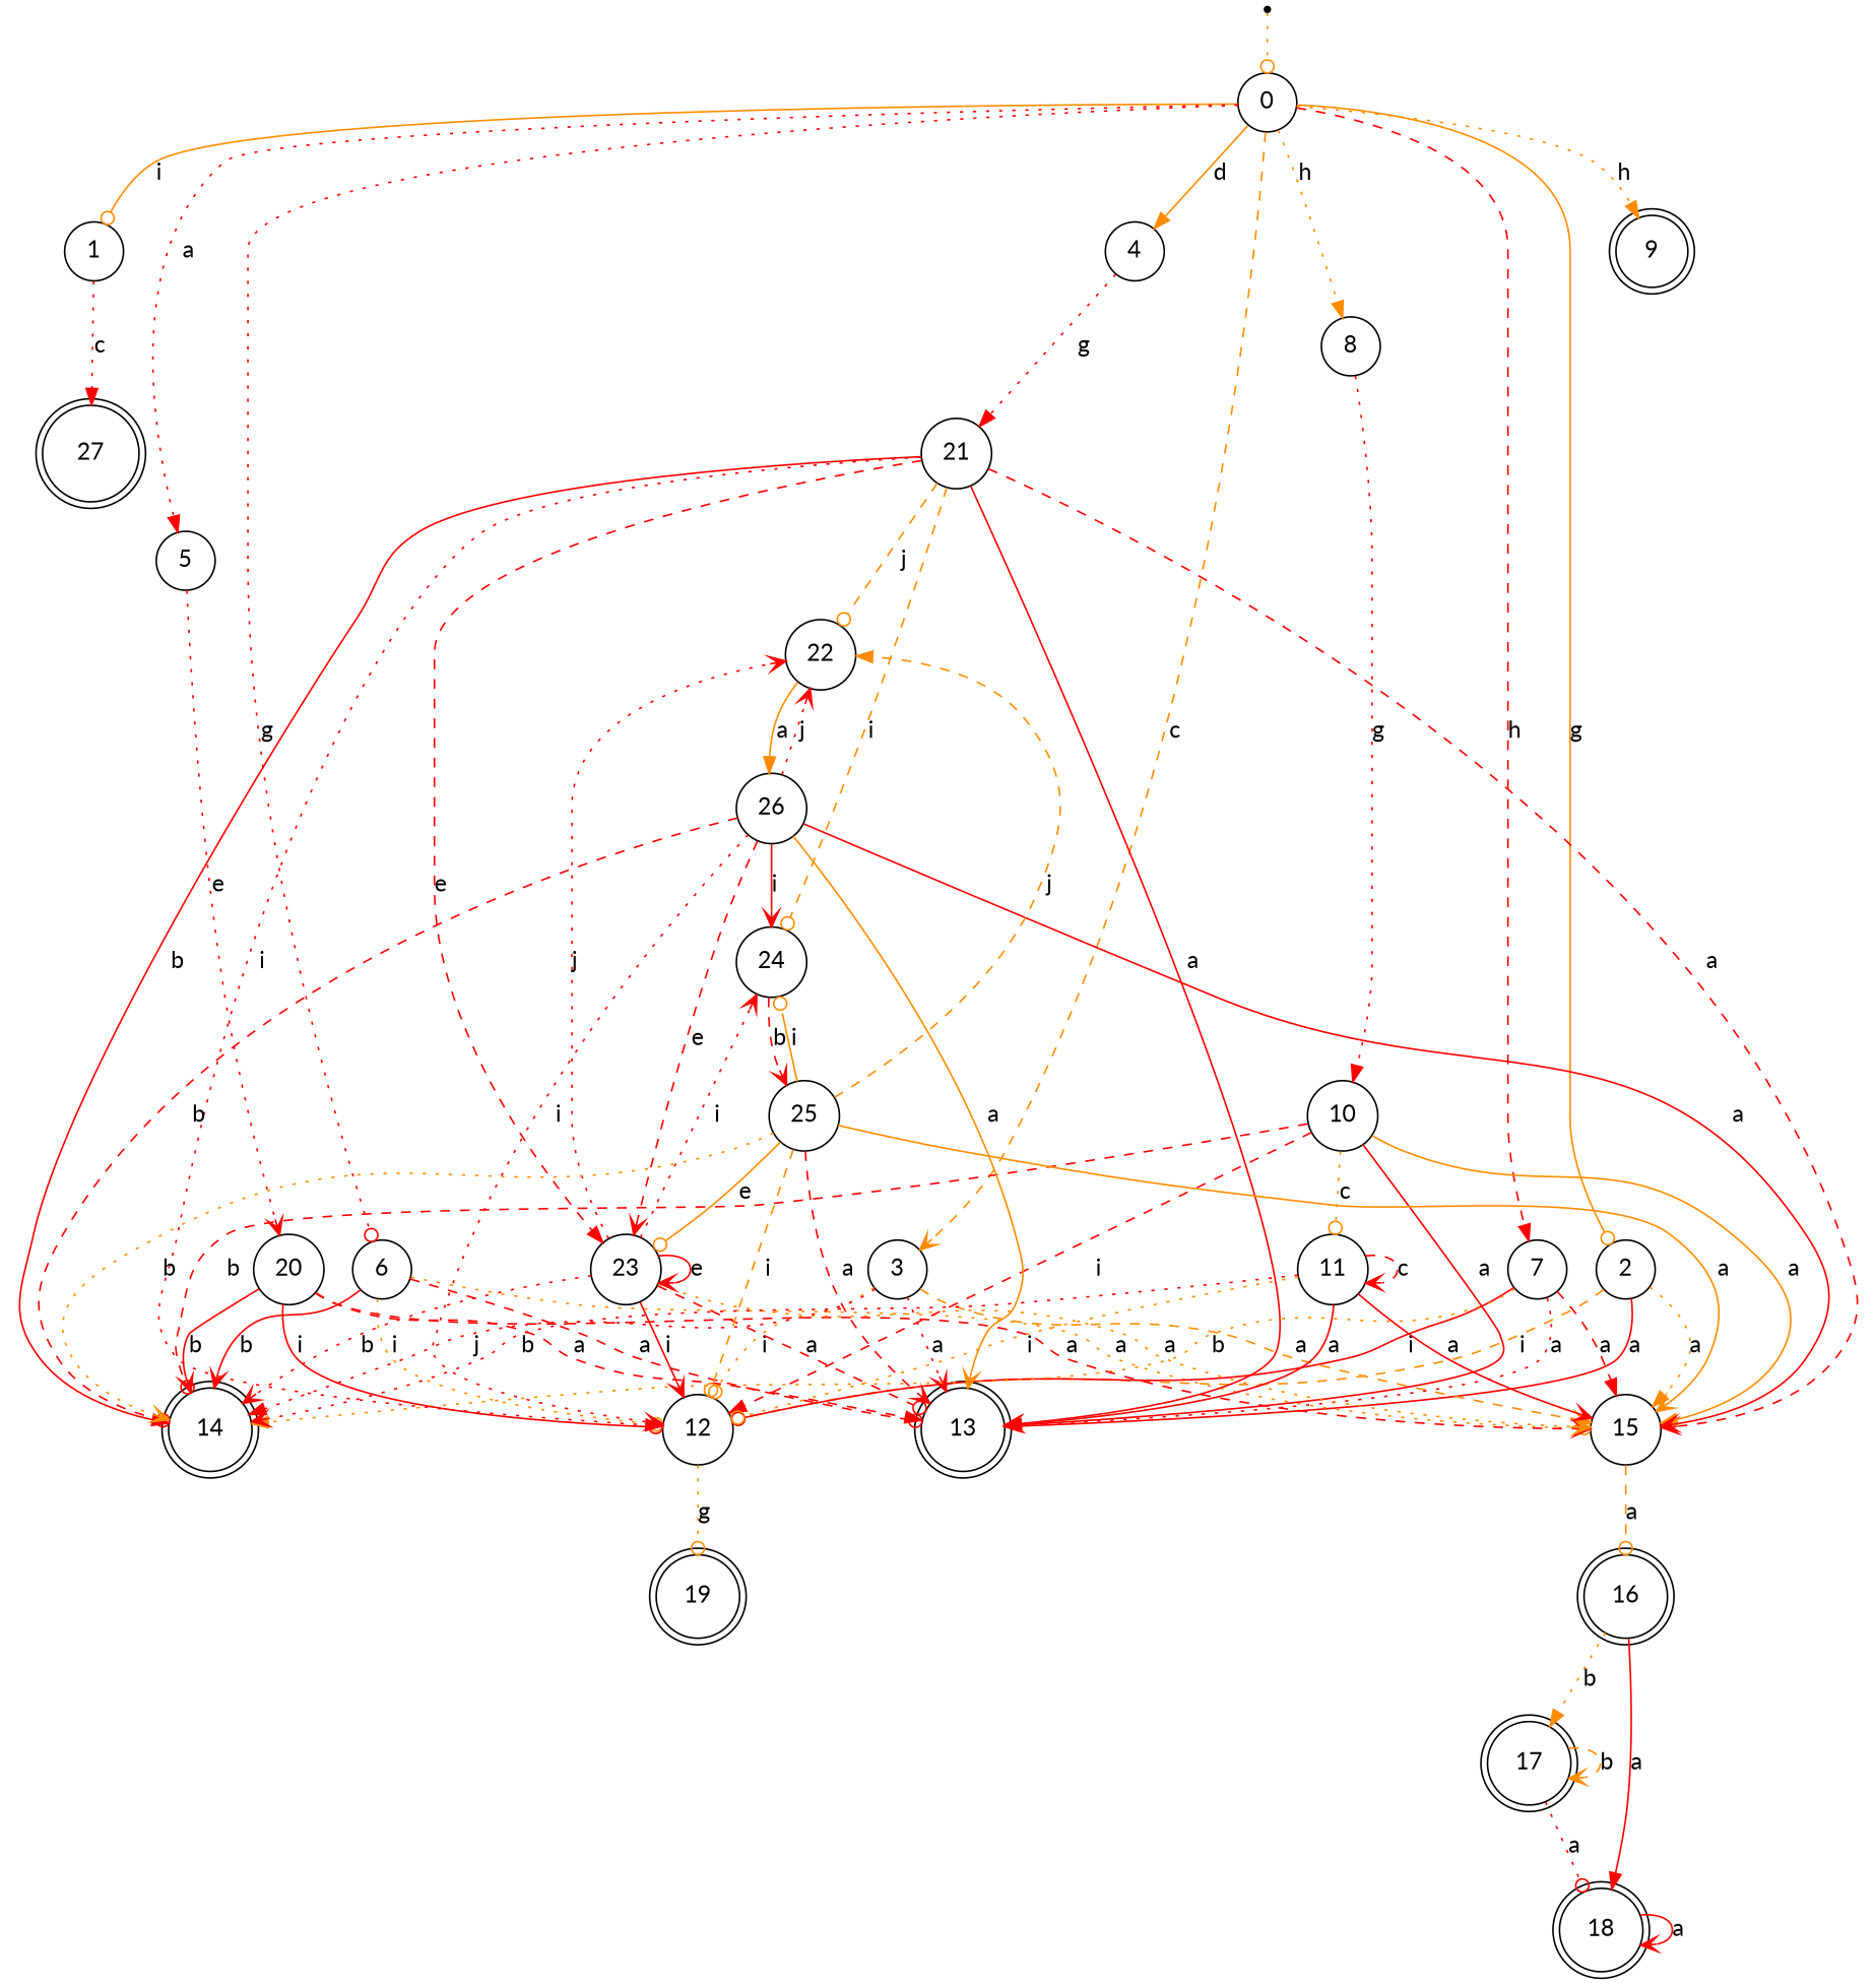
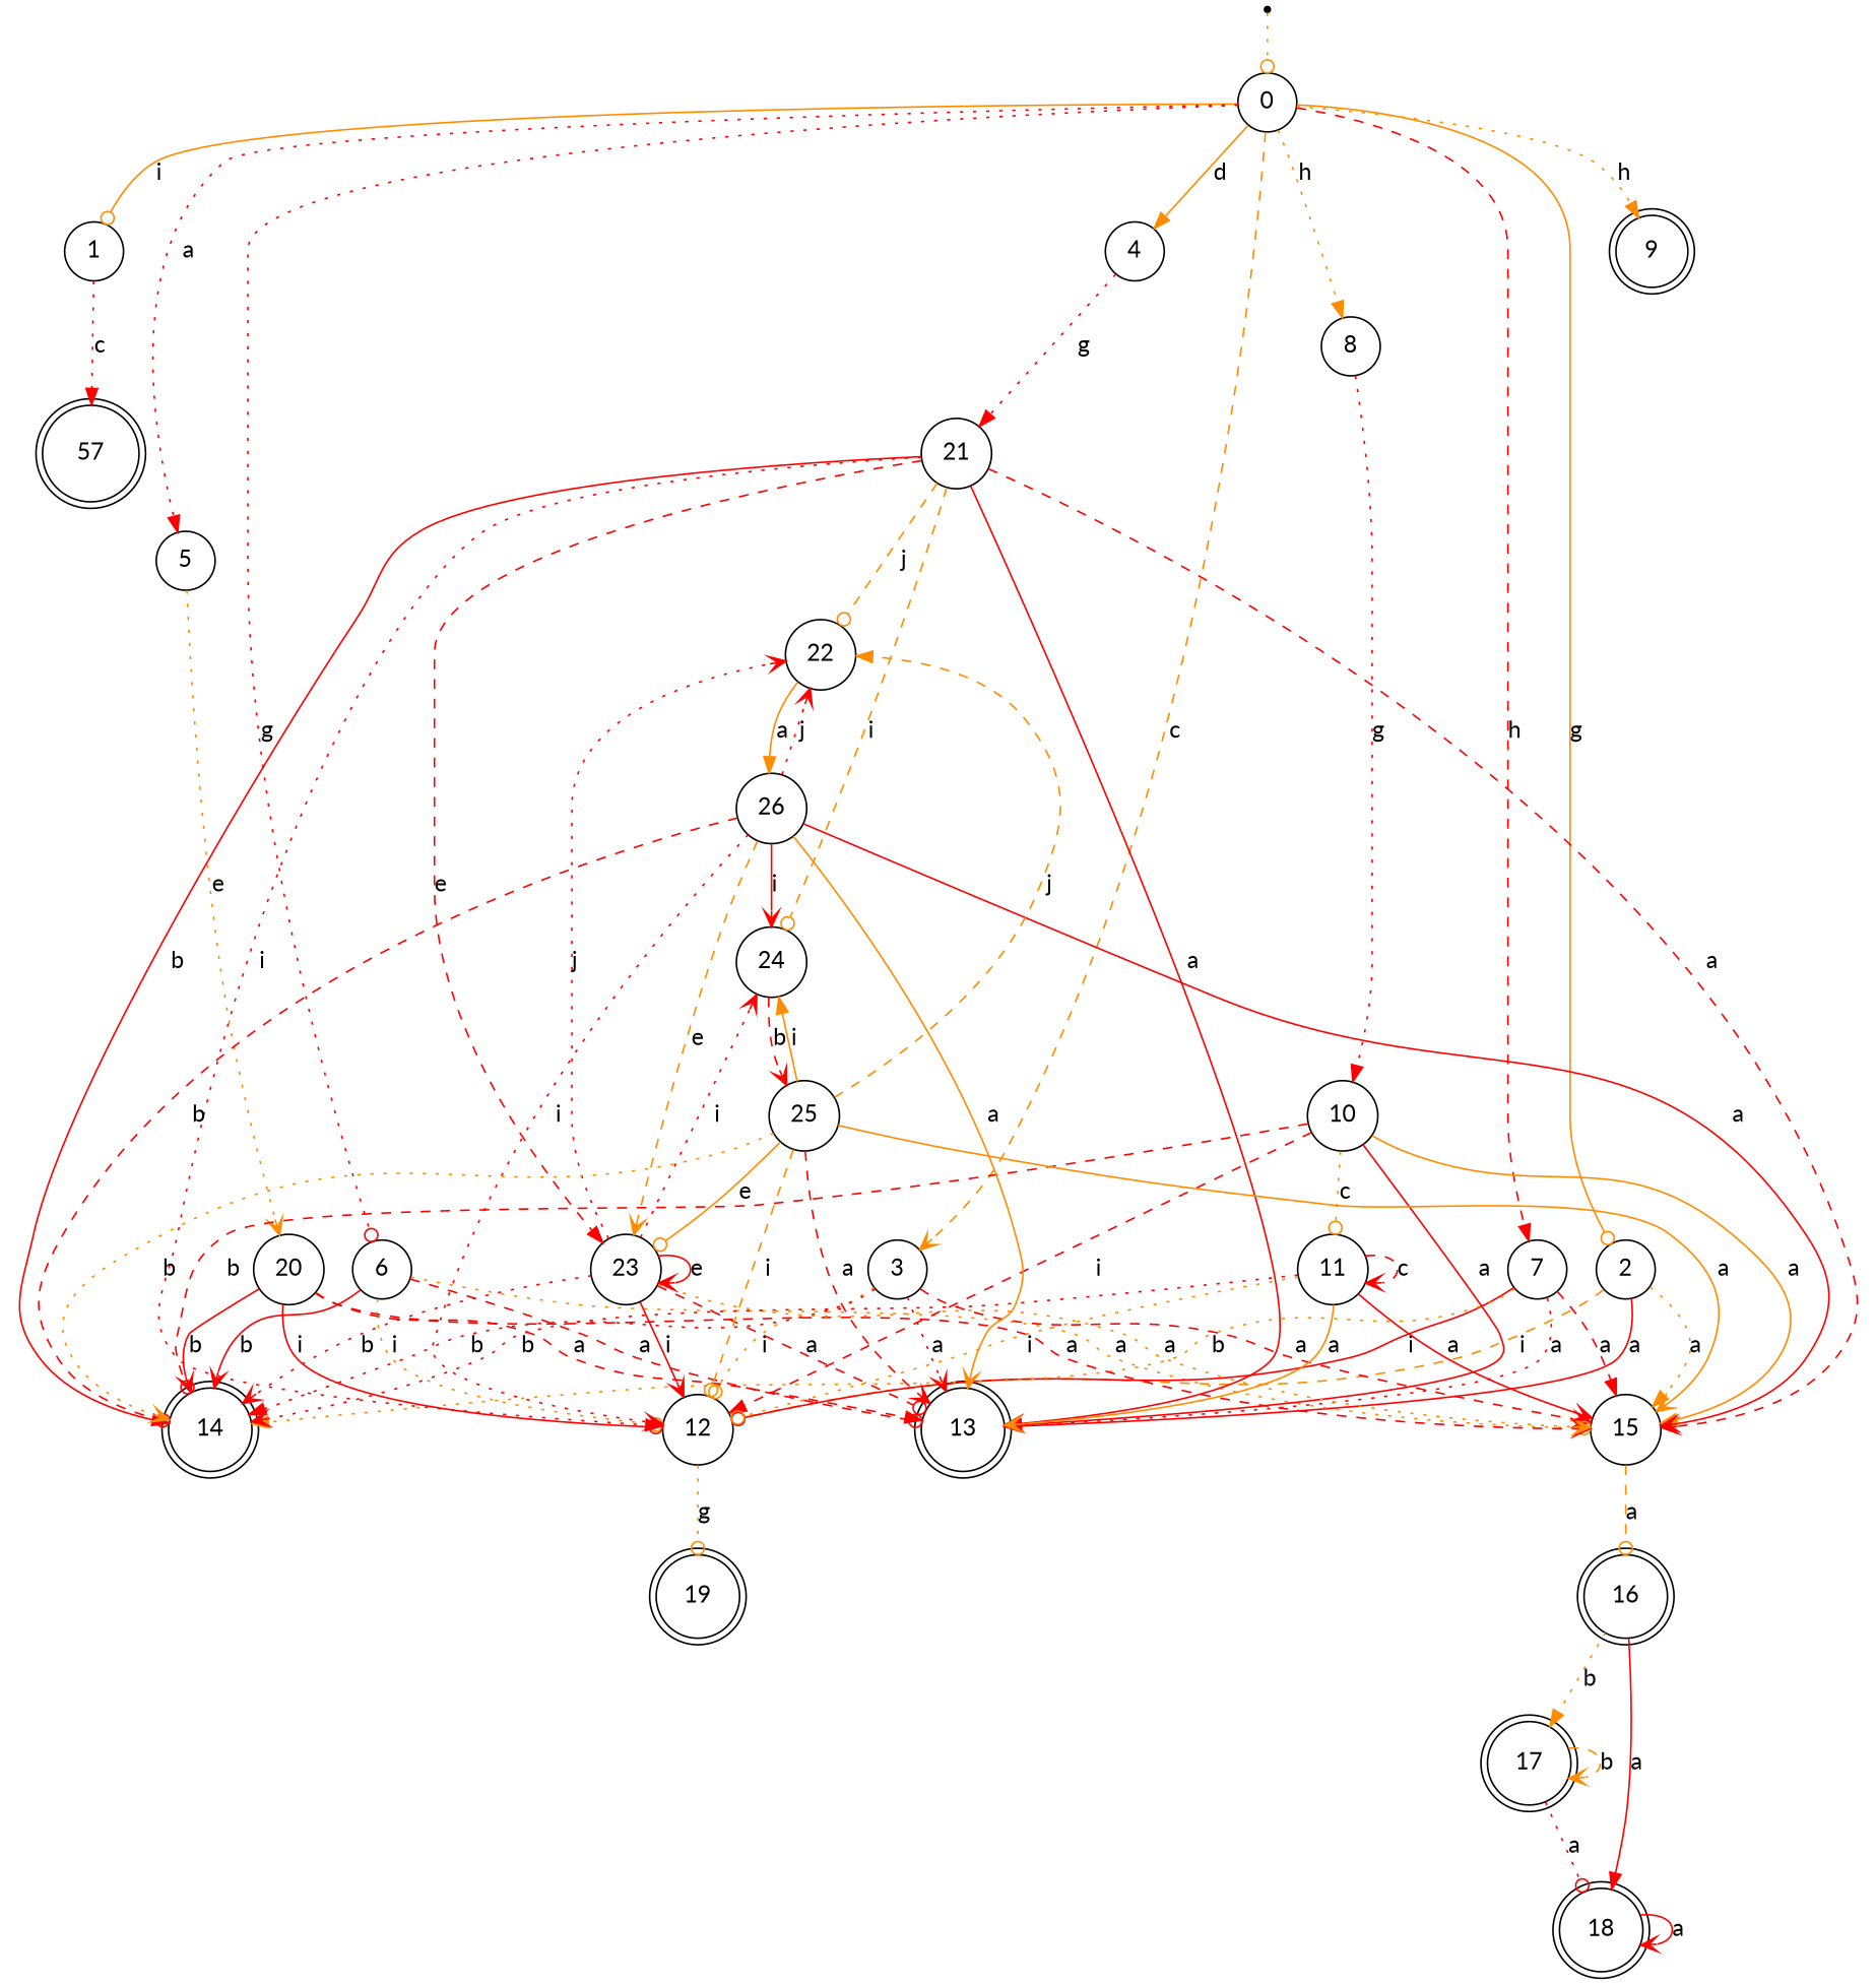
  digraph {
    fontname=Lato
    rankdir=TB
    node [fontname=Lato shape=circle]
    edge [arrowhead=vee color=red fontname=Lato style=dotted]
    dummy0 [shape=point]
    0
    1
    2
    3
    4
    5
    6
    7
    8
    9 [shape=doublecircle]
-   27 [shape=doublecircle]
+   27 [shape=doublecircle label=57]
    12
    13 [shape=doublecircle]
    15
    14 [shape=doublecircle]
    21
    20
    10
    19 [shape=doublecircle]
    16 [shape=doublecircle]
    22
    23
    24
    11
    17 [shape=doublecircle]
    18 [shape=doublecircle]
    26
    25
    dummy0 -> 0 [arrowhead=odot color=darkorange]
    0 -> 1 [arrowhead=odot color=darkorange label=i style=solid]
    0 -> 2 [arrowhead=odot color=darkorange label=g style=solid]
    0 -> 3 [color=darkorange label=c style=dashed]
    0 -> 4 [arrowhead=normal color=darkorange label=d style=solid]
    0 -> 5 [arrowhead=normal label=a]
    0 -> 6 [arrowhead=odot label=g]
    0 -> 7 [arrowhead=normal label=h style=dashed]
    0 -> 8 [arrowhead=normal color=darkorange label=h]
    0 -> 9 [arrowhead=normal color=darkorange label=h]
    1 -> 27 [arrowhead=normal label=c]
    2 -> 12 [arrowhead=odot color=darkorange label=i style=dashed]
    2 -> 13 [arrowhead=normal label=a style=solid]
    2 -> 15 [arrowhead=normal color=darkorange label=a]
    3 -> 12 [arrowhead=odot color=darkorange label=i]
    3 -> 13 [label=a]
-   3 -> 15 [color=darkorange label=a style=dashed]
-   3 -> 14 [arrowhead=normal label=j]
+   3 -> 15 [label=a style=dashed]
+   3 -> 14 [arrowhead=normal label=b]
    4 -> 21 [arrowhead=normal label=g]
-   5 -> 20 [label=e]
+   5 -> 20 [color=darkorange label=e]
    6 -> 12 [arrowhead=odot color=darkorange label=i]
    6 -> 13 [arrowhead=odot label=a style=dashed]
    6 -> 15 [arrowhead=odot color=darkorange label=a]
    6 -> 14 [label=b style=solid]
    7 -> 12 [arrowhead=odot label=i style=solid]
    7 -> 13 [arrowhead=normal label=a]
    7 -> 15 [arrowhead=normal label=a style=dashed]
    7 -> 14 [arrowhead=normal color=darkorange label=b]
    8 -> 10 [arrowhead=normal label=g]
    12 -> 19 [arrowhead=odot color=darkorange label=g]
    15 -> 16 [arrowhead=odot color=darkorange label=a style=dashed]
    21 -> 12 [arrowhead=normal label=i]
    21 -> 13 [label=a style=solid]
    21 -> 15 [label=a style=dashed]
    21 -> 14 [arrowhead=normal label=b style=solid]
    21 -> 22 [arrowhead=odot color=darkorange label=j style=dashed]
    21 -> 23 [arrowhead=normal label=e style=dashed]
    21 -> 24 [arrowhead=odot color=darkorange label=i style=dashed]
    20 -> 12 [arrowhead=odot label=i style=solid]
    20 -> 13 [arrowhead=normal label=a style=dashed]
    20 -> 15 [label=a style=dashed]
    20 -> 14 [label=b style=solid]
    10 -> 12 [arrowhead=normal label=i style=dashed]
    10 -> 13 [arrowhead=normal label=a style=solid]
    10 -> 15 [arrowhead=normal color=darkorange label=a style=solid]
    10 -> 14 [arrowhead=odot label=b style=dashed]
    10 -> 11 [arrowhead=odot color=darkorange label=c]
    16 -> 17 [arrowhead=normal color=darkorange label=b]
    16 -> 18 [arrowhead=normal label=a style=solid]
    22 -> 26 [arrowhead=normal color=darkorange label=a style=solid]
    23 -> 12 [label=i style=solid]
    23 -> 13 [arrowhead=odot label=a style=dashed]
    23 -> 15 [color=darkorange label=a]
    23 -> 14 [label=b]
    23 -> 22 [label=j]
    23 -> 23 [label=e style=solid]
    23 -> 24 [label=i]
    24 -> 25 [label=b style=dashed]
    11 -> 12 [arrowhead=odot color=darkorange label=i]
-   11 -> 13 [label=a style=solid]
+   11 -> 13 [color=darkorange label=a style=solid]
    11 -> 15 [label=a style=solid]
    11 -> 14 [label=b]
    11 -> 11 [label=c style=dashed]
    17 -> 17 [color=darkorange label=b style=dashed]
    17 -> 18 [arrowhead=odot label=a]
    18 -> 18 [label=a style=solid]
    26 -> 12 [label=i]
    26 -> 13 [color=darkorange label=a style=solid]
    26 -> 15 [label=a style=solid]
    26 -> 14 [arrowhead=odot label=b style=dashed]
    26 -> 22 [label=j]
-   26 -> 23 [label=e style=dashed]
+   26 -> 23 [color=darkorange label=e style=dashed]
    26 -> 24 [label=i style=solid]
    25 -> 12 [arrowhead=odot color=darkorange label=i style=dashed]
    25 -> 13 [label=a style=dashed]
    25 -> 15 [color=darkorange label=a style=solid]
    25 -> 14 [color=darkorange label=b]
    25 -> 22 [arrowhead=normal color=darkorange label=j style=dashed]
    25 -> 23 [arrowhead=odot color=darkorange label=e style=solid]
-   25 -> 24 [arrowhead=odot color=darkorange label=i style=solid]
+   25 -> 24 [arrowhead=normal color=darkorange label=i style=solid]
  }
